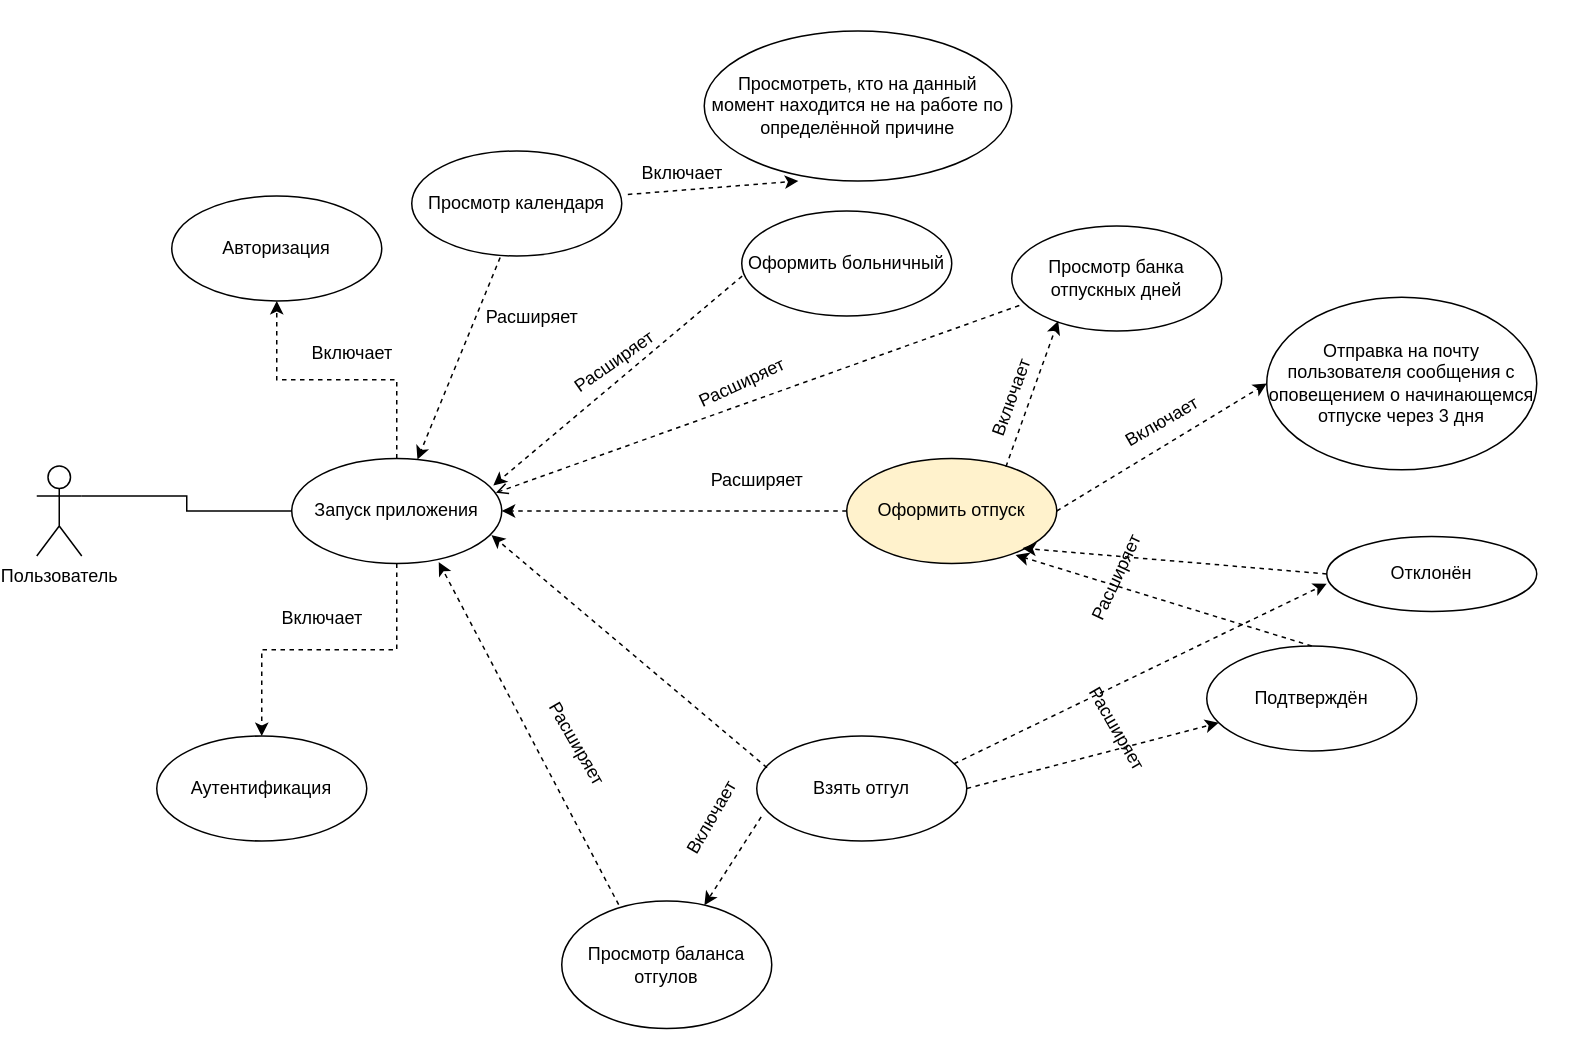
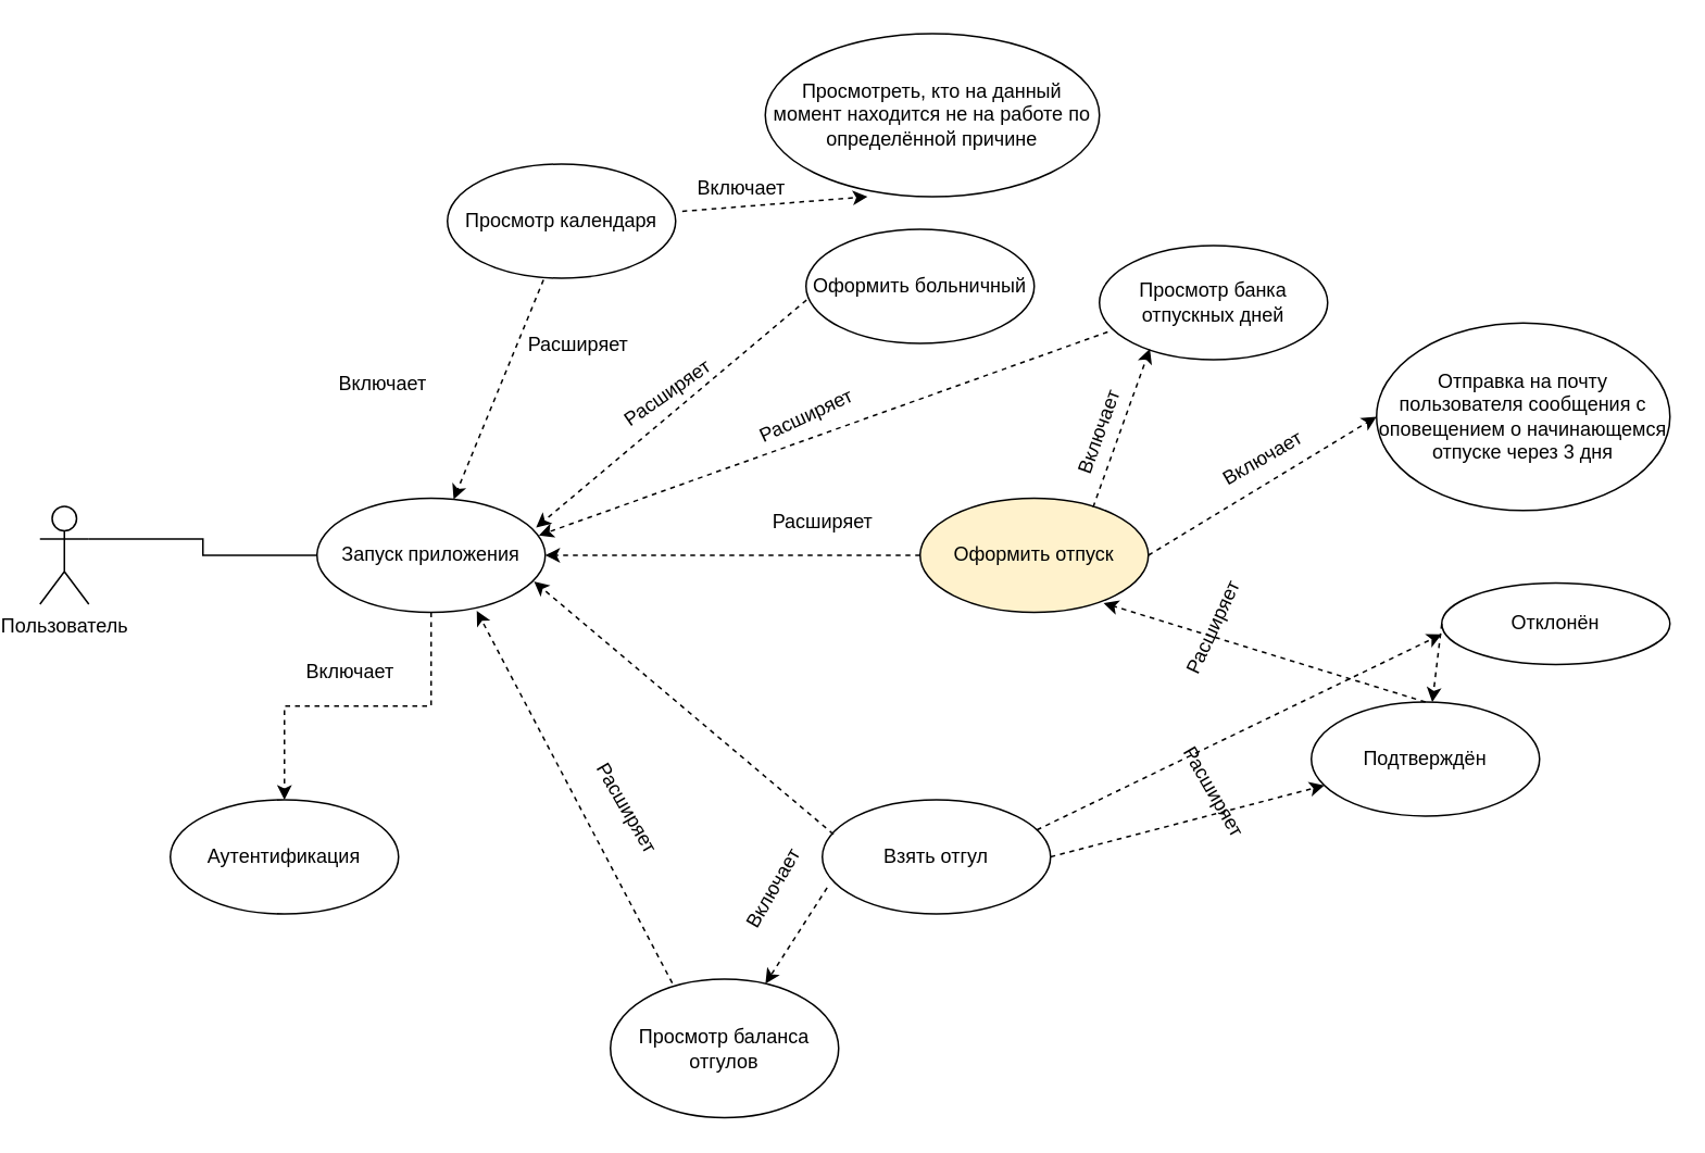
  <mxCell id="0" style=";html=1;" />
  <mxCell id="1" style=";html=1;" parent="0" />
  <mxCell id="2" style="edgeStyle=orthogonalEdgeStyle;rounded=0;orthogonalLoop=1;jettySize=auto;html=1;exitX=1;exitY=0.333;exitDx=0;exitDy=0;exitPerimeter=0;endArrow=none;endFill=0;" edge="1" parent="1" source="3" target="6"><mxGeometry relative="1" as="geometry" /></mxCell>
  <mxCell id="3" value="Пользователь" style="shape=umlActor;verticalLabelPosition=bottom;verticalAlign=top;html=1;" vertex="1" parent="1"><mxGeometry x="20" y="310" width="30" height="60" as="geometry" /></mxCell>
- <mxCell id="4" style="edgeStyle=orthogonalEdgeStyle;rounded=0;orthogonalLoop=1;jettySize=auto;html=1;entryX=0.5;entryY=1;entryDx=0;entryDy=0;dashed=1;endArrow=classic;endFill=1;" edge="1" parent="1" source="6" target="7"><mxGeometry relative="1" as="geometry" /></mxCell>
  <mxCell id="5" style="edgeStyle=orthogonalEdgeStyle;rounded=0;orthogonalLoop=1;jettySize=auto;html=1;exitX=0.5;exitY=1;exitDx=0;exitDy=0;entryX=0.5;entryY=0;entryDx=0;entryDy=0;endArrow=classic;endFill=1;dashed=1;" edge="1" parent="1" source="6" target="9"><mxGeometry relative="1" as="geometry" /></mxCell>
  <mxCell id="6" value="Запуск приложения" style="ellipse;whiteSpace=wrap;html=1;" vertex="1" parent="1"><mxGeometry x="190" y="305" width="140" height="70" as="geometry" /></mxCell>
- <mxCell id="7" value="Авторизация" style="ellipse;whiteSpace=wrap;html=1;" vertex="1" parent="1"><mxGeometry x="110" y="130" width="140" height="70" as="geometry" /></mxCell>
  <mxCell id="8" value="Включает" style="text;html=1;align=center;verticalAlign=middle;resizable=0;points=[];autosize=1;strokeColor=none;fillColor=none;" vertex="1" parent="1"><mxGeometry x="190" y="220" width="80" height="30" as="geometry" /></mxCell>
  <mxCell id="9" value="Аутентификация" style="ellipse;whiteSpace=wrap;html=1;" vertex="1" parent="1"><mxGeometry x="100" y="490" width="140" height="70" as="geometry" /></mxCell>
  <mxCell id="10" value="Включает" style="text;html=1;align=center;verticalAlign=middle;resizable=0;points=[];autosize=1;strokeColor=none;fillColor=none;" vertex="1" parent="1"><mxGeometry x="170" y="397" width="80" height="30" as="geometry" /></mxCell>
  <mxCell id="11" value="Оформить отпуск" style="ellipse;whiteSpace=wrap;html=1;fillColor=#fff2cc;" vertex="1" parent="1"><mxGeometry x="560" y="305" width="140" height="70" as="geometry" /></mxCell>
  <mxCell id="12" style="edgeStyle=orthogonalEdgeStyle;rounded=0;orthogonalLoop=1;jettySize=auto;html=1;entryX=1;entryY=0.5;entryDx=0;entryDy=0;dashed=1;endArrow=classic;endFill=1;" edge="1" parent="1" source="11" target="6"><mxGeometry relative="1" as="geometry"><mxPoint x="450" y="360" as="sourcePoint" /><mxPoint x="450" y="305" as="targetPoint" /><Array as="points" /></mxGeometry></mxCell>
  <mxCell id="13" value="Расширяет" style="text;html=1;align=center;verticalAlign=middle;resizable=0;points=[];autosize=1;strokeColor=none;fillColor=none;" vertex="1" parent="1"><mxGeometry x="460" y="305" width="80" height="30" as="geometry" /></mxCell>
  <mxCell id="14" value="Взять отгул" style="ellipse;whiteSpace=wrap;html=1;" vertex="1" parent="1"><mxGeometry x="500" y="490" width="140" height="70" as="geometry" /></mxCell>
  <mxCell id="15" style="rounded=0;orthogonalLoop=1;jettySize=auto;html=1;entryX=0.951;entryY=0.729;entryDx=0;entryDy=0;dashed=1;endArrow=classic;endFill=1;entryPerimeter=0;exitX=0.049;exitY=0.302;exitDx=0;exitDy=0;exitPerimeter=0;" edge="1" parent="1" source="14" target="6"><mxGeometry relative="1" as="geometry"><mxPoint x="560" y="410" as="sourcePoint" /><mxPoint x="420" y="410" as="targetPoint" /></mxGeometry></mxCell>
  <mxCell id="16" value="Отправка на почту пользователя сообщения с оповещением о начинающемся отпуске через 3 дня" style="ellipse;whiteSpace=wrap;html=1;" vertex="1" parent="1"><mxGeometry x="840" y="197.5" width="180" height="115" as="geometry" /></mxCell>
  <mxCell id="17" style="rounded=0;orthogonalLoop=1;jettySize=auto;html=1;entryX=0;entryY=0.5;entryDx=0;entryDy=0;dashed=1;endArrow=classic;endFill=1;exitX=1;exitY=0.5;exitDx=0;exitDy=0;" edge="1" parent="1" source="11" target="16"><mxGeometry relative="1" as="geometry"><mxPoint x="574" y="505" as="sourcePoint" /><mxPoint x="420" y="440" as="targetPoint" /></mxGeometry></mxCell>
  <mxCell id="18" value="Включает" style="text;html=1;align=center;verticalAlign=middle;resizable=0;points=[];autosize=1;strokeColor=none;fillColor=none;rotation=-30;" vertex="1" parent="1"><mxGeometry x="730" y="266" width="80" height="30" as="geometry" /></mxCell>
  <mxCell id="19" value="Оформить больничный" style="ellipse;whiteSpace=wrap;html=1;" vertex="1" parent="1"><mxGeometry x="490" y="140" width="140" height="70" as="geometry" /></mxCell>
  <mxCell id="20" style="rounded=0;orthogonalLoop=1;jettySize=auto;html=1;entryX=0.96;entryY=0.257;entryDx=0;entryDy=0;dashed=1;endArrow=classic;endFill=1;exitX=0.002;exitY=0.62;exitDx=0;exitDy=0;entryPerimeter=0;exitPerimeter=0;" edge="1" parent="1" source="19" target="6"><mxGeometry relative="1" as="geometry"><mxPoint x="560" y="250" as="sourcePoint" /><mxPoint x="420" y="250" as="targetPoint" /></mxGeometry></mxCell>
  <mxCell id="21" value="Расширяет" style="text;html=1;align=center;verticalAlign=middle;resizable=0;points=[];autosize=1;strokeColor=none;fillColor=none;rotation=-35;" vertex="1" parent="1"><mxGeometry x="365" y="226" width="80" height="30" as="geometry" /></mxCell>
  <mxCell id="22" value="Просмотр банка отпускных дней" style="ellipse;whiteSpace=wrap;html=1;" vertex="1" parent="1"><mxGeometry x="670" y="150" width="140" height="70" as="geometry" /></mxCell>
  <mxCell id="23" style="rounded=0;orthogonalLoop=1;jettySize=auto;html=1;entryX=0.221;entryY=0.904;entryDx=0;entryDy=0;dashed=1;endArrow=classic;endFill=1;exitX=0.758;exitY=0.079;exitDx=0;exitDy=0;entryPerimeter=0;exitPerimeter=0;" edge="1" parent="1" source="11" target="22"><mxGeometry relative="1" as="geometry"><mxPoint x="560" y="280" as="sourcePoint" /><mxPoint x="670" y="280" as="targetPoint" /></mxGeometry></mxCell>
  <mxCell id="24" value="Включает" style="text;html=1;align=center;verticalAlign=middle;resizable=0;points=[];autosize=1;strokeColor=none;fillColor=none;rotation=-70;" vertex="1" parent="1"><mxGeometry x="630" y="250" width="80" height="30" as="geometry" /></mxCell>
- <mxCell id="25" style="rounded=0;orthogonalLoop=1;jettySize=auto;html=1;entryX=0.972;entryY=0.326;entryDx=0;entryDy=0;dashed=1;endArrow=open;endFill=1;exitX=0.036;exitY=0.757;exitDx=0;exitDy=0;entryPerimeter=0;exitPerimeter=0;" edge="1" parent="1" source="22" target="6"><mxGeometry relative="1" as="geometry"><mxPoint x="460" y="185" as="sourcePoint" /><mxPoint x="394" y="333" as="targetPoint" /></mxGeometry></mxCell>
+ <mxCell id="25" style="rounded=0;orthogonalLoop=1;jettySize=auto;html=1;entryX=0.972;entryY=0.326;entryDx=0;entryDy=0;dashed=1;endArrow=classic;endFill=1;exitX=0.036;exitY=0.757;exitDx=0;exitDy=0;entryPerimeter=0;exitPerimeter=0;" edge="1" parent="1" source="22" target="6"><mxGeometry relative="1" as="geometry"><mxPoint x="460" y="185" as="sourcePoint" /><mxPoint x="394" y="333" as="targetPoint" /></mxGeometry></mxCell>
  <mxCell id="26" value="Расширяет" style="text;html=1;align=center;verticalAlign=middle;resizable=0;points=[];autosize=1;strokeColor=none;fillColor=none;rotation=-25;" vertex="1" parent="1"><mxGeometry x="450" y="240" width="80" height="30" as="geometry" /></mxCell>
  <mxCell id="27" value="Просмотр баланса отгулов" style="ellipse;whiteSpace=wrap;html=1;" vertex="1" parent="1"><mxGeometry x="370" y="600" width="140" height="85" as="geometry" /></mxCell>
  <mxCell id="28" style="rounded=0;orthogonalLoop=1;jettySize=auto;html=1;dashed=1;endArrow=classic;endFill=1;exitX=0.021;exitY=0.771;exitDx=0;exitDy=0;exitPerimeter=0;" edge="1" parent="1" source="14" target="27"><mxGeometry relative="1" as="geometry"><mxPoint x="610" y="550" as="sourcePoint" /><mxPoint x="720" y="550" as="targetPoint" /></mxGeometry></mxCell>
  <mxCell id="29" value="Включает" style="text;html=1;align=center;verticalAlign=middle;resizable=0;points=[];autosize=1;strokeColor=none;fillColor=none;rotation=-60;" vertex="1" parent="1"><mxGeometry x="430" y="530" width="80" height="30" as="geometry" /></mxCell>
  <mxCell id="30" style="rounded=0;orthogonalLoop=1;jettySize=auto;html=1;dashed=1;endArrow=classic;endFill=1;exitX=0.271;exitY=0.029;exitDx=0;exitDy=0;exitPerimeter=0;entryX=0.7;entryY=0.986;entryDx=0;entryDy=0;entryPerimeter=0;" edge="1" parent="1" source="27" target="6"><mxGeometry relative="1" as="geometry"><mxPoint x="310" y="570" as="sourcePoint" /><mxPoint x="259" y="648" as="targetPoint" /></mxGeometry></mxCell>
  <mxCell id="31" value="Расширяет" style="text;html=1;align=center;verticalAlign=middle;resizable=0;points=[];autosize=1;strokeColor=none;fillColor=none;rotation=60;" vertex="1" parent="1"><mxGeometry x="340" y="480" width="80" height="30" as="geometry" /></mxCell>
  <mxCell id="32" value="Просмотр календаря" style="ellipse;whiteSpace=wrap;html=1;" vertex="1" parent="1"><mxGeometry x="270" y="100" width="140" height="70" as="geometry" /></mxCell>
  <mxCell id="33" style="rounded=0;orthogonalLoop=1;jettySize=auto;html=1;dashed=1;endArrow=classic;endFill=1;exitX=0.421;exitY=1.014;exitDx=0;exitDy=0;exitPerimeter=0;" edge="1" parent="1" source="32" target="6"><mxGeometry relative="1" as="geometry"><mxPoint x="500" y="193" as="sourcePoint" /><mxPoint x="334" y="333" as="targetPoint" /></mxGeometry></mxCell>
  <mxCell id="34" value="Расширяет" style="text;html=1;align=center;verticalAlign=middle;resizable=0;points=[];autosize=1;strokeColor=none;fillColor=none;rotation=0;" vertex="1" parent="1"><mxGeometry x="310" y="196" width="80" height="30" as="geometry" /></mxCell>
  <mxCell id="35" value="Просмотреть, кто на данный момент находится не на работе по определённой причине" style="ellipse;whiteSpace=wrap;html=1;" vertex="1" parent="1"><mxGeometry x="465" y="20" width="205" height="100" as="geometry" /></mxCell>
  <mxCell id="36" style="rounded=0;orthogonalLoop=1;jettySize=auto;html=1;dashed=1;endArrow=classic;endFill=1;exitX=1.029;exitY=0.414;exitDx=0;exitDy=0;entryX=0.306;entryY=1;entryDx=0;entryDy=0;entryPerimeter=0;exitPerimeter=0;" edge="1" parent="1" source="32" target="35"><mxGeometry relative="1" as="geometry"><mxPoint x="339" y="181" as="sourcePoint" /><mxPoint x="284" y="316" as="targetPoint" /></mxGeometry></mxCell>
  <mxCell id="37" value="Включает" style="text;html=1;align=center;verticalAlign=middle;resizable=0;points=[];autosize=1;strokeColor=none;fillColor=none;rotation=0;" vertex="1" parent="1"><mxGeometry x="410" y="100" width="80" height="30" as="geometry" /></mxCell>
  <mxCell id="38" value="Подтверждён" style="ellipse;whiteSpace=wrap;html=1;" vertex="1" parent="1"><mxGeometry x="800" y="430" width="140" height="70" as="geometry" /></mxCell>
  <mxCell id="39" style="rounded=0;orthogonalLoop=1;jettySize=auto;html=1;dashed=1;endArrow=classic;endFill=1;exitX=0.5;exitY=0;exitDx=0;exitDy=0;entryX=0.804;entryY=0.919;entryDx=0;entryDy=0;entryPerimeter=0;" edge="1" parent="1" source="38" target="11"><mxGeometry relative="1" as="geometry"><mxPoint x="710" y="370" as="sourcePoint" /><mxPoint x="700" y="350" as="targetPoint" /></mxGeometry></mxCell>
  <mxCell id="40" value="Расширяет" style="text;html=1;align=center;verticalAlign=middle;resizable=0;points=[];autosize=1;strokeColor=none;fillColor=none;rotation=-65;" vertex="1" parent="1"><mxGeometry x="700" y="370" width="80" height="30" as="geometry" /></mxCell>
  <mxCell id="41" value="Отклонён" style="ellipse;whiteSpace=wrap;html=1;" vertex="1" parent="1"><mxGeometry x="880" y="357" width="140" height="50" as="geometry" /></mxCell>
- <mxCell id="42" style="rounded=0;orthogonalLoop=1;jettySize=auto;html=1;dashed=1;endArrow=classic;endFill=1;exitX=0;exitY=0.5;exitDx=0;exitDy=0;entryX=0.837;entryY=0.854;entryDx=0;entryDy=0;entryPerimeter=0;" edge="1" parent="1" source="41" target="11"><mxGeometry relative="1" as="geometry"><mxPoint x="795" y="407" as="sourcePoint" /><mxPoint x="685" y="395" as="targetPoint" /></mxGeometry></mxCell>
+ <mxCell id="42" style="rounded=0;orthogonalLoop=1;jettySize=auto;html=1;dashed=1;endArrow=classic;endFill=1;exitX=0;exitY=0.5;exitDx=0;exitDy=0;" edge="1" parent="1" source="41" target="38"><mxGeometry relative="1" as="geometry"><mxPoint x="795" y="407" as="sourcePoint" /><mxPoint x="685" y="395" as="targetPoint" /></mxGeometry></mxCell>
  <mxCell id="43" style="rounded=0;orthogonalLoop=1;jettySize=auto;html=1;dashed=1;endArrow=classic;endFill=1;exitX=1;exitY=0.5;exitDx=0;exitDy=0;" edge="1" parent="1" source="14" target="38"><mxGeometry relative="1" as="geometry"><mxPoint x="840" y="595" as="sourcePoint" /><mxPoint x="339" y="359" as="targetPoint" /></mxGeometry></mxCell>
  <mxCell id="44" style="rounded=0;orthogonalLoop=1;jettySize=auto;html=1;dashed=1;endArrow=classic;endFill=1;exitX=0.94;exitY=0.264;exitDx=0;exitDy=0;exitPerimeter=0;entryX=0;entryY=0.629;entryDx=0;entryDy=0;entryPerimeter=0;" edge="1" parent="1" source="14" target="41"><mxGeometry relative="1" as="geometry"><mxPoint x="650" y="535" as="sourcePoint" /><mxPoint x="818" y="491" as="targetPoint" /></mxGeometry></mxCell>
  <mxCell id="45" value="Расширяет" style="text;html=1;align=center;verticalAlign=middle;resizable=0;points=[];autosize=1;strokeColor=none;fillColor=none;rotation=60;" vertex="1" parent="1"><mxGeometry x="700" y="470" width="80" height="30" as="geometry" /></mxCell>
